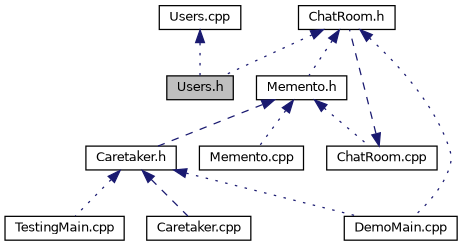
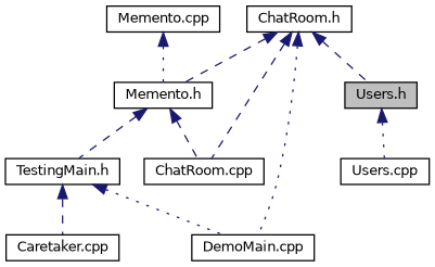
  digraph {
    node [color=black fillcolor=white fontname=Helvetica fontsize=10 shape=record style=filled]
    edge [color=midnightblue dir=back fontname=Helvetica fontsize=10 labelfontname=Helvetica labelfontsize=10 style=dotted]
    n1 [fillcolor=grey75 fontcolor=black height=0.2 label="Users.h" width=0.4]
    n2 [height=0.2 label="Users.cpp" width=0.4]
    n3 [height=0.2 label="ChatRoom.h" width=0.4]
    n4 [height=0.2 label="Memento.h" width=0.4]
    n5 [height=0.2 label="DemoMain.cpp" width=0.4]
    n6 [height=0.2 label="ChatRoom.cpp" width=0.4]
-   n7 [height=0.2 label="Caretaker.h" width=0.4]
+   n7 [height=0.2 label="TestingMain.h" width=0.4]
    n8 [height=0.2 label="Memento.cpp" width=0.4]
-   n9 [height=0.2 label="TestingMain.cpp" width=0.4]
    n10 [height=0.2 label="Caretaker.cpp" width=0.4]
-   n2 -> n1
-   n3 -> n1
-   n3 -> n4
+   n1 -> n2
+   n3 -> n1 [style=dashed]
+   n3 -> n4 [style=dashed]
    n3 -> n5
-   n6 -> n3 [style=dashed]
-   n4 -> n6
+   n3 -> n6 [style=dashed]
+   n4 -> n6 [style=dashed]
    n4 -> n7 [style=dashed]
-   n4 -> n8
+   n8 -> n4
    n7 -> n5
-   n7 -> n9
    n7 -> n10 [style=dashed]
  }
